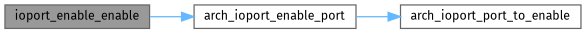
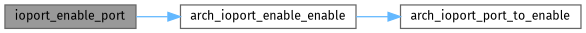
  digraph {
    fontname="Fira Sans"
    rankdir=LR
    node [color=grey40 fillcolor=white fontname="Fira Sans" fontsize=10 shape=box style=filled]
    edge [color=steelblue1 fontname="Fira Sans" fontsize=10 labelfontname=FreeSans labelfontsize=10 style=solid]
-   n1 [color=gray40 fillcolor=grey60 fontcolor=black height=0.2 label=ioport_enable_enable width=0.4]
-   n2 [height=0.2 label=arch_ioport_enable_port width=0.4]
+   n1 [color=gray40 fillcolor=grey60 fontcolor=black height=0.2 label=ioport_enable_port width=0.4]
+   n2 [height=0.2 label=arch_ioport_enable_enable width=0.4]
    n3 [height=0.2 label=arch_ioport_port_to_enable width=0.4]
    n1 -> n2
    n2 -> n3
  }
